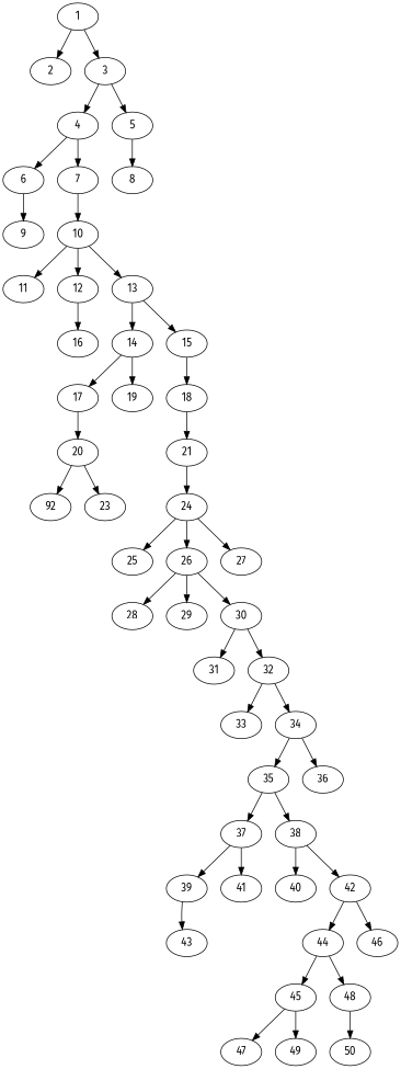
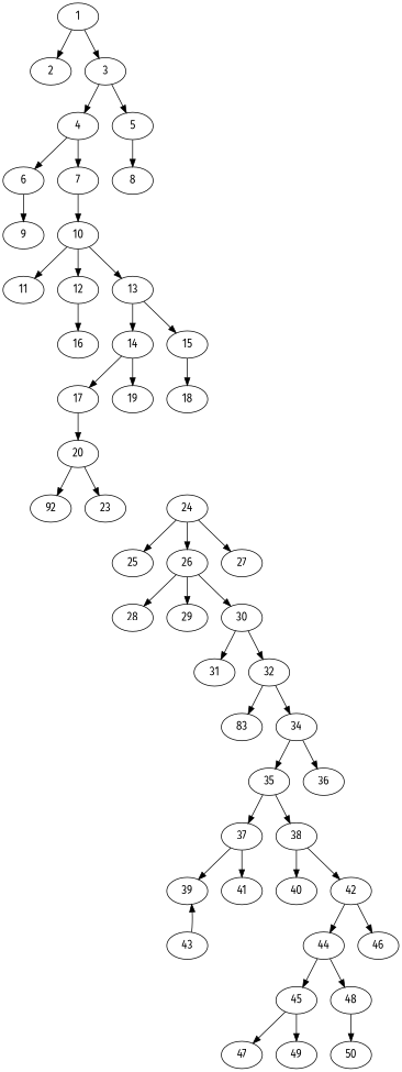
  digraph {
    fontname="Fira Sans"
    node [alpha=0.05 fontname="Fira Sans"]
    edge [fontname="Fira Sans"]
    1 [alpha=0.15]
    2 [alpha=0.08]
    3 [alpha=0.20]
    4
    5 [alpha=0.14]
    6 [alpha=0.03]
    7 [alpha=0.16]
    8 [alpha=0.06]
    9 [alpha=0.17]
    10 [alpha=0.13]
    11 [alpha=0.14]
    12 [alpha=0.00]
    13 [alpha=0.17]
    16 [alpha=0.00]
    14 [alpha=0.07]
    15 [alpha=0.18]
    17 [alpha=0.11]
    19 [alpha=0.18]
    18 [alpha=0.01]
    20 [alpha=0.12]
-   21
    n22 [alpha=0.10 label=92]
    23 [alpha=0.11]
    24 [alpha=0.04]
    25 [alpha=0.09]
    26 [alpha=0.16]
    27 [alpha=0.01]
    28 [alpha=0.10]
    29 [alpha=0.18]
    30 [alpha=0.16]
    31 [alpha=0.13]
    32 [alpha=0.13]
-   33 [alpha=0.07]
+   33 [alpha=0.07 label=83]
    34 [alpha=0.01]
    35 [alpha=0.10]
    36 [alpha=0.04]
    37 [alpha=0.16]
    38 [alpha=0.17]
    39 [alpha=0.12]
    41 [alpha=0.08]
    40 [alpha=0.02]
    42 [alpha=0.09]
    43
    44 [alpha=0.11]
    46 [alpha=0.02]
    45 [alpha=0.08]
    48 [alpha=0.18]
    47 [alpha=0.10]
    49
    50 [alpha=0.04]
    1 -> 2
    1 -> 3
    3 -> 4
    3 -> 5
    4 -> 6
    4 -> 7
    5 -> 8
    6 -> 9
    7 -> 10
    10 -> 11
    10 -> 12
    10 -> 13
    12 -> 16
    13 -> 14
    13 -> 15
    14 -> 17
    14 -> 19
    15 -> 18
    17 -> 20
-   18 -> 21
    20 -> n22
    20 -> 23
-   21 -> 24
    24 -> 25
    24 -> 26
    24 -> 27
    26 -> 28
    26 -> 29
    26 -> 30
    30 -> 31
    30 -> 32
    32 -> 33
    32 -> 34
    34 -> 35
    34 -> 36
    35 -> 37
    35 -> 38
    37 -> 39
    37 -> 41
    38 -> 40
    38 -> 42
-   39 -> 43
+   43 -> 39
    42 -> 44
    42 -> 46
    44 -> 45
    44 -> 48
    45 -> 47
    45 -> 49
    48 -> 50
  }
